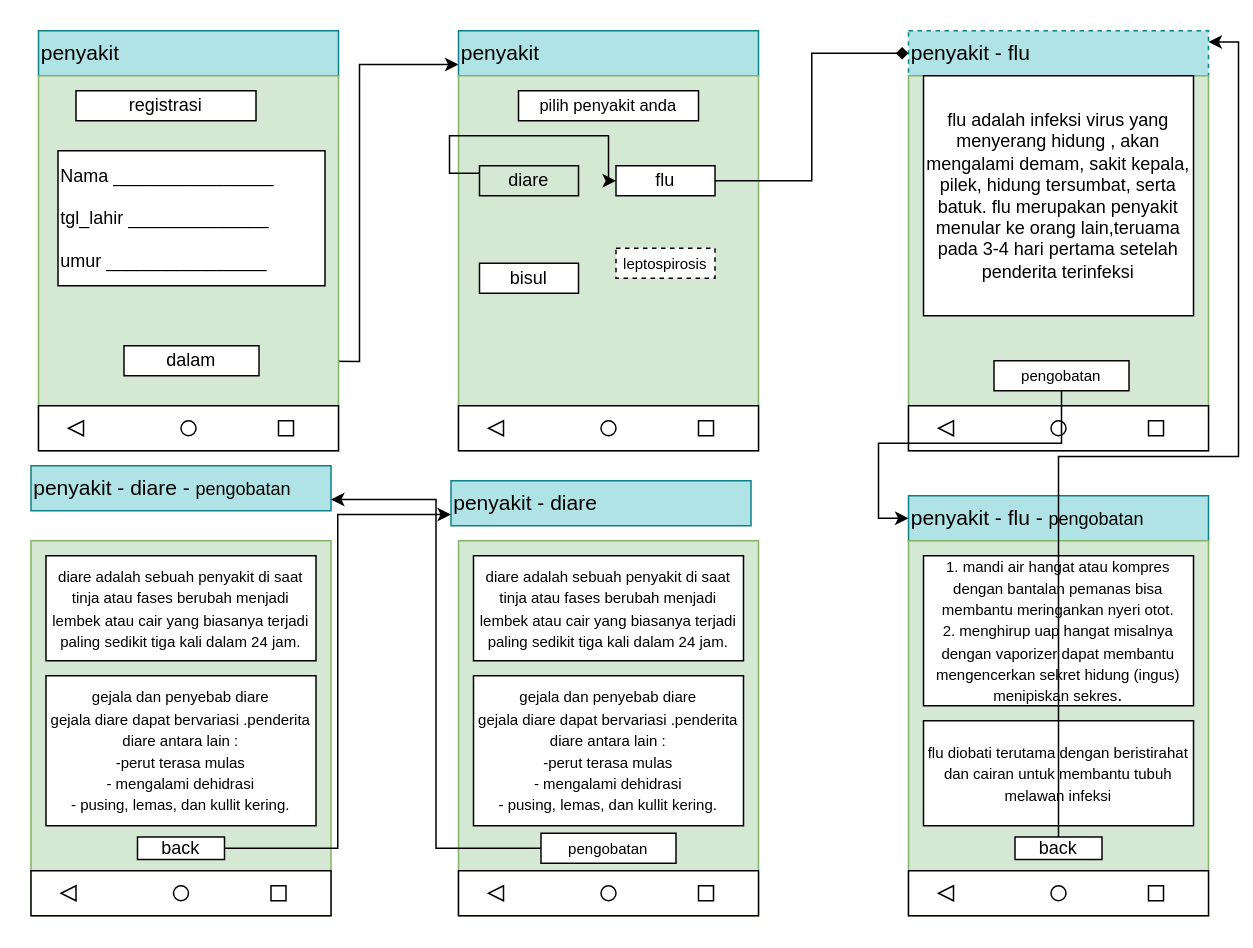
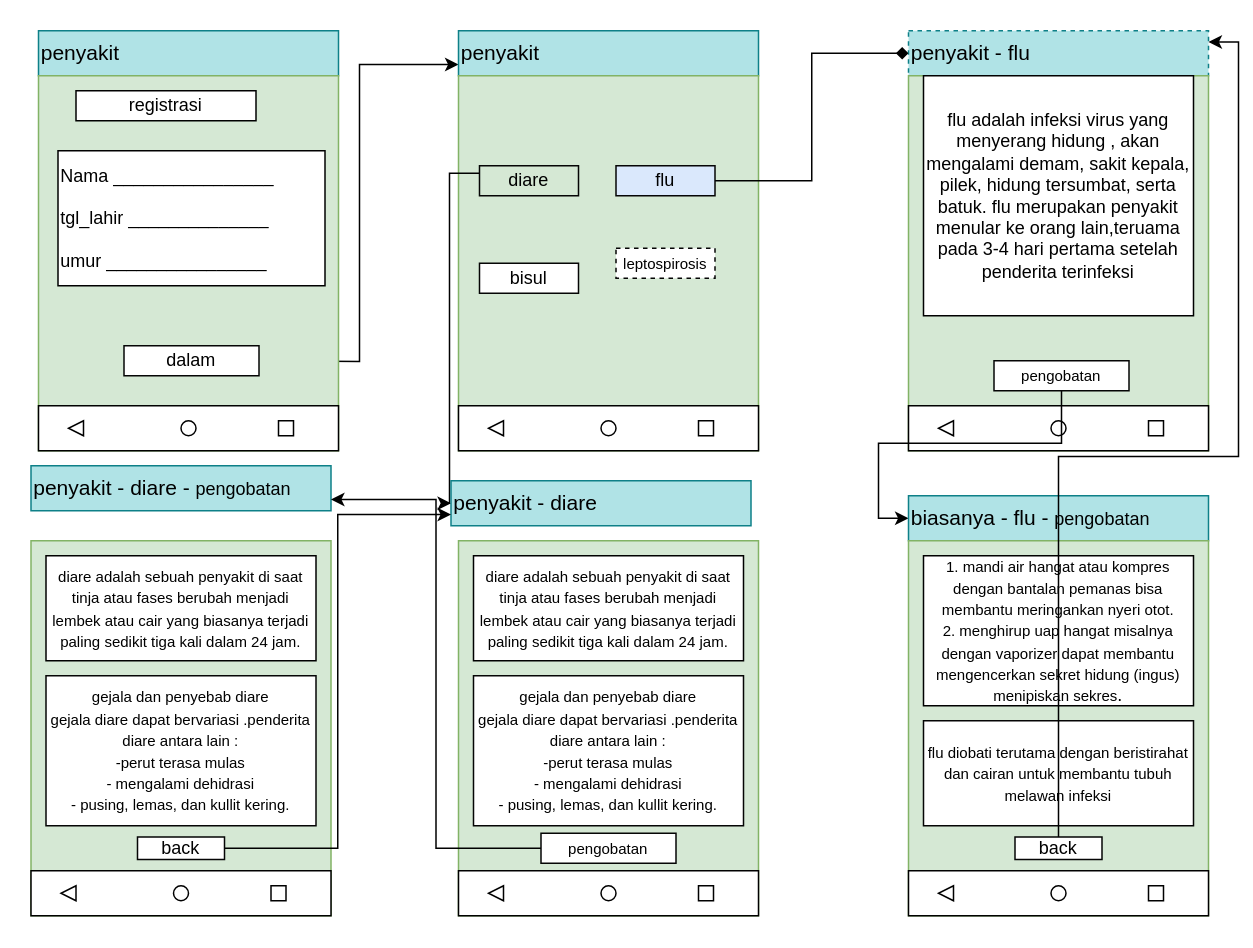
  <mxCell id="0" />
  <mxCell id="1" parent="0" />
  <mxCell id="2" style="edgeStyle=orthogonalEdgeStyle;rounded=0;orthogonalLoop=1;jettySize=auto;html=1;entryX=0;entryY=0.75;entryDx=0;entryDy=0;" edge="1" parent="1" target="12"><mxGeometry relative="1" as="geometry"><mxPoint x="172" y="240" as="sourcePoint" /></mxGeometry></mxCell>
  <mxCell id="3" value="&lt;div align=&quot;left&quot;&gt;&lt;font style=&quot;font-size: 14px&quot;&gt;penyakit&lt;/font&gt;&lt;/div&gt;" style="rounded=0;whiteSpace=wrap;html=1;fillColor=#b0e3e6;strokeColor=#0e8088;align=left;" vertex="1" parent="1"><mxGeometry x="25" y="20" width="200" height="30" as="geometry" /></mxCell>
  <mxCell id="4" value="" style="rounded=0;whiteSpace=wrap;html=1;fillColor=#d5e8d4;strokeColor=#82b366;" vertex="1" parent="1"><mxGeometry x="25" y="50" width="200" height="250" as="geometry" /></mxCell>
  <mxCell id="5" value="" style="rounded=0;whiteSpace=wrap;html=1;" vertex="1" parent="1"><mxGeometry x="25" y="270" width="200" height="30" as="geometry" /></mxCell>
  <mxCell id="6" value="" style="triangle;whiteSpace=wrap;html=1;rotation=180;" vertex="1" parent="1"><mxGeometry x="45" y="280" width="10" height="10" as="geometry" /></mxCell>
  <mxCell id="7" value="" style="ellipse;whiteSpace=wrap;html=1;aspect=fixed;" vertex="1" parent="1"><mxGeometry x="120" y="280" width="10" height="10" as="geometry" /></mxCell>
  <mxCell id="8" value="" style="whiteSpace=wrap;html=1;aspect=fixed;" vertex="1" parent="1"><mxGeometry x="185" y="280" width="10" height="10" as="geometry" /></mxCell>
  <mxCell id="9" value="registrasi" style="rounded=0;whiteSpace=wrap;html=1;" vertex="1" parent="1"><mxGeometry x="50" y="60" width="120" height="20" as="geometry" /></mxCell>
  <mxCell id="10" value="&lt;div align=&quot;left&quot;&gt;Nama ________________&lt;/div&gt;&lt;div align=&quot;left&quot;&gt;&lt;br&gt;&lt;/div&gt;&lt;div align=&quot;left&quot;&gt;tgl_lahir ______________&lt;/div&gt;&lt;div align=&quot;left&quot;&gt;&lt;br&gt;&lt;/div&gt;&lt;div align=&quot;left&quot;&gt;umur ________________&lt;br&gt;&lt;/div&gt;" style="rounded=0;whiteSpace=wrap;html=1;align=left;" vertex="1" parent="1"><mxGeometry x="38" y="100" width="178" height="90" as="geometry" /></mxCell>
  <mxCell id="11" value="dalam" style="rounded=0;whiteSpace=wrap;html=1;strokeColor=#050505;fillColor=#FFFFFF;" vertex="1" parent="1"><mxGeometry x="82" y="230" width="90" height="20" as="geometry" /></mxCell>
  <mxCell id="12" value="&lt;div align=&quot;left&quot;&gt;&lt;font style=&quot;font-size: 14px&quot;&gt;penyakit&lt;/font&gt;&lt;/div&gt;" style="rounded=0;whiteSpace=wrap;html=1;fillColor=#b0e3e6;strokeColor=#0e8088;align=left;" vertex="1" parent="1"><mxGeometry x="305" y="20" width="200" height="30" as="geometry" /></mxCell>
  <mxCell id="13" value="" style="rounded=0;whiteSpace=wrap;html=1;fillColor=#d5e8d4;strokeColor=#82b366;" vertex="1" parent="1"><mxGeometry x="305" y="50" width="200" height="250" as="geometry" /></mxCell>
  <mxCell id="14" value="" style="rounded=0;whiteSpace=wrap;html=1;" vertex="1" parent="1"><mxGeometry x="305" y="270" width="200" height="30" as="geometry" /></mxCell>
  <mxCell id="15" value="" style="triangle;whiteSpace=wrap;html=1;rotation=180;" vertex="1" parent="1"><mxGeometry x="325" y="280" width="10" height="10" as="geometry" /></mxCell>
  <mxCell id="16" value="" style="ellipse;whiteSpace=wrap;html=1;aspect=fixed;" vertex="1" parent="1"><mxGeometry x="400" y="280" width="10" height="10" as="geometry" /></mxCell>
  <mxCell id="17" value="" style="whiteSpace=wrap;html=1;aspect=fixed;" vertex="1" parent="1"><mxGeometry x="465" y="280" width="10" height="10" as="geometry" /></mxCell>
- <mxCell id="18" value="&lt;font style=&quot;font-size: 11px&quot;&gt;pilih penyakit anda&lt;/font&gt;" style="rounded=0;whiteSpace=wrap;html=1;" vertex="1" parent="1"><mxGeometry x="345" y="60" width="120" height="20" as="geometry" /></mxCell>
  <mxCell id="19" value="&lt;div align=&quot;left&quot;&gt;&lt;font style=&quot;font-size: 14px&quot;&gt;penyakit - flu&lt;br&gt;&lt;/font&gt;&lt;/div&gt;" style="rounded=0;whiteSpace=wrap;html=1;fillColor=#b0e3e6;strokeColor=#0e8088;align=left;dashed=1;" vertex="1" parent="1"><mxGeometry x="605" y="20" width="200" height="30" as="geometry" /></mxCell>
  <mxCell id="20" value="" style="rounded=0;whiteSpace=wrap;html=1;fillColor=#d5e8d4;strokeColor=#82b366;" vertex="1" parent="1"><mxGeometry x="605" y="50" width="200" height="250" as="geometry" /></mxCell>
  <mxCell id="21" value="" style="rounded=0;whiteSpace=wrap;html=1;" vertex="1" parent="1"><mxGeometry x="605" y="270" width="200" height="30" as="geometry" /></mxCell>
  <mxCell id="22" value="" style="triangle;whiteSpace=wrap;html=1;rotation=180;" vertex="1" parent="1"><mxGeometry x="625" y="280" width="10" height="10" as="geometry" /></mxCell>
  <mxCell id="23" value="" style="ellipse;whiteSpace=wrap;html=1;aspect=fixed;" vertex="1" parent="1"><mxGeometry x="700" y="280" width="10" height="10" as="geometry" /></mxCell>
  <mxCell id="24" value="" style="whiteSpace=wrap;html=1;aspect=fixed;" vertex="1" parent="1"><mxGeometry x="765" y="280" width="10" height="10" as="geometry" /></mxCell>
  <mxCell id="25" value="flu adalah infeksi virus yang menyerang hidung , akan mengalami demam, sakit kepala, pilek, hidung tersumbat, serta batuk. flu merupakan penyakit menular ke orang lain,teruama pada 3-4 hari pertama setelah penderita terinfeksi" style="rounded=0;whiteSpace=wrap;html=1;" vertex="1" parent="1"><mxGeometry x="615" y="50" width="180" height="160" as="geometry" /></mxCell>
  <mxCell id="26" style="edgeStyle=orthogonalEdgeStyle;rounded=0;orthogonalLoop=1;jettySize=auto;html=1;entryX=0;entryY=0.5;entryDx=0;entryDy=0;" edge="1" parent="1" source="27" target="34"><mxGeometry relative="1" as="geometry" /></mxCell>
  <mxCell id="27" value="&lt;font style=&quot;font-size: 10px&quot;&gt;pengobatan&lt;/font&gt;" style="rounded=0;whiteSpace=wrap;html=1;strokeColor=#050505;fillColor=#FFFFFF;" vertex="1" parent="1"><mxGeometry x="662" y="240" width="90" height="20" as="geometry" /></mxCell>
- <mxCell id="28" style="edgeStyle=orthogonalEdgeStyle;rounded=0;orthogonalLoop=1;jettySize=auto;html=1;exitX=0;exitY=0.25;exitDx=0;exitDy=0;" edge="1" parent="1" source="29" target="31"><mxGeometry relative="1" as="geometry" /></mxCell>
+ <mxCell id="28" style="edgeStyle=orthogonalEdgeStyle;rounded=0;orthogonalLoop=1;jettySize=auto;html=1;entryX=0;entryY=0.5;entryDx=0;entryDy=0;exitX=0;exitY=0.25;exitDx=0;exitDy=0;" edge="1" parent="1" source="29" target="44"><mxGeometry relative="1" as="geometry" /></mxCell>
  <mxCell id="29" value="diare" style="rounded=0;whiteSpace=wrap;html=1;strokeColor=#050505;fillColor=#d5e8d4;" vertex="1" parent="1"><mxGeometry x="319" y="110" width="66" height="20" as="geometry" /></mxCell>
  <mxCell id="30" style="edgeStyle=orthogonalEdgeStyle;rounded=0;orthogonalLoop=1;jettySize=auto;html=1;entryX=0;entryY=0.5;entryDx=0;entryDy=0;endArrow=diamond;" edge="1" parent="1" source="31" target="19"><mxGeometry relative="1" as="geometry" /></mxCell>
- <mxCell id="31" value="flu" style="rounded=0;whiteSpace=wrap;html=1;strokeColor=#050505;fillColor=#FFFFFF;" vertex="1" parent="1"><mxGeometry x="410" y="110" width="66" height="20" as="geometry" /></mxCell>
+ <mxCell id="31" value="flu" style="rounded=0;whiteSpace=wrap;html=1;strokeColor=#050505;fillColor=#dae8fc;" vertex="1" parent="1"><mxGeometry x="410" y="110" width="66" height="20" as="geometry" /></mxCell>
  <mxCell id="32" value="bisul" style="rounded=0;whiteSpace=wrap;html=1;strokeColor=#050505;fillColor=#FFFFFF;" vertex="1" parent="1"><mxGeometry x="319" y="175" width="66" height="20" as="geometry" /></mxCell>
  <mxCell id="33" value="&lt;font style=&quot;font-size: 10px&quot;&gt;leptospirosis&lt;/font&gt;" style="rounded=0;whiteSpace=wrap;html=1;strokeColor=#050505;fillColor=#FFFFFF;dashed=1;" vertex="1" parent="1"><mxGeometry x="410" y="165" width="66" height="20" as="geometry" /></mxCell>
- <mxCell id="34" value="&lt;div align=&quot;left&quot;&gt;&lt;font style=&quot;font-size: 14px&quot;&gt;penyakit - flu - &lt;font style=&quot;font-size: 12px&quot;&gt;pengobatan&lt;/font&gt;&lt;br&gt;&lt;/font&gt;&lt;/div&gt;" style="rounded=0;whiteSpace=wrap;html=1;fillColor=#b0e3e6;strokeColor=#0e8088;align=left;" vertex="1" parent="1"><mxGeometry x="605" y="330" width="200" height="30" as="geometry" /></mxCell>
+ <mxCell id="34" value="&lt;div align=&quot;left&quot;&gt;&lt;font style=&quot;font-size: 14px&quot;&gt;biasanya - flu - &lt;font style=&quot;font-size: 12px&quot;&gt;pengobatan&lt;/font&gt;&lt;br&gt;&lt;/font&gt;&lt;/div&gt;" style="rounded=0;whiteSpace=wrap;html=1;fillColor=#b0e3e6;strokeColor=#0e8088;align=left;" vertex="1" parent="1"><mxGeometry x="605" y="330" width="200" height="30" as="geometry" /></mxCell>
  <mxCell id="35" value="" style="rounded=0;whiteSpace=wrap;html=1;fillColor=#d5e8d4;strokeColor=#82b366;" vertex="1" parent="1"><mxGeometry x="605" y="360" width="200" height="250" as="geometry" /></mxCell>
  <mxCell id="36" value="" style="rounded=0;whiteSpace=wrap;html=1;" vertex="1" parent="1"><mxGeometry x="605" y="580" width="200" height="30" as="geometry" /></mxCell>
  <mxCell id="37" value="" style="triangle;whiteSpace=wrap;html=1;rotation=180;" vertex="1" parent="1"><mxGeometry x="625" y="590" width="10" height="10" as="geometry" /></mxCell>
  <mxCell id="38" value="" style="ellipse;whiteSpace=wrap;html=1;aspect=fixed;" vertex="1" parent="1"><mxGeometry x="700" y="590" width="10" height="10" as="geometry" /></mxCell>
  <mxCell id="39" value="" style="whiteSpace=wrap;html=1;aspect=fixed;" vertex="1" parent="1"><mxGeometry x="765" y="590" width="10" height="10" as="geometry" /></mxCell>
  <mxCell id="40" value="&lt;div&gt;&lt;font style=&quot;font-size: 10px&quot;&gt;1. mandi air hangat atau kompres dengan bantalan pemanas bisa membantu meringankan nyeri otot.&lt;/font&gt;&lt;/div&gt;&lt;div&gt;&lt;font style=&quot;font-size: 10px&quot;&gt;2. menghirup uap hangat misalnya dengan vaporizer dapat membantu mengencerkan sekret hidung (ingus) menipiskan sekres&lt;/font&gt;.&lt;br&gt;&lt;/div&gt;" style="rounded=0;whiteSpace=wrap;html=1;" vertex="1" parent="1"><mxGeometry x="615" y="370" width="180" height="100" as="geometry" /></mxCell>
  <mxCell id="41" value="&lt;font style=&quot;font-size: 10px&quot;&gt;flu diobati terutama dengan beristirahat dan cairan untuk membantu tubuh melawan infeksi&lt;/font&gt;" style="rounded=0;whiteSpace=wrap;html=1;strokeColor=#050505;fillColor=#FFFFFF;" vertex="1" parent="1"><mxGeometry x="615" y="480" width="180" height="70" as="geometry" /></mxCell>
  <mxCell id="42" style="edgeStyle=orthogonalEdgeStyle;rounded=0;orthogonalLoop=1;jettySize=auto;html=1;entryX=1;entryY=0.25;entryDx=0;entryDy=0;" edge="1" parent="1" source="43" target="19"><mxGeometry relative="1" as="geometry" /></mxCell>
  <mxCell id="43" value="back" style="rounded=0;whiteSpace=wrap;html=1;strokeColor=#050505;fillColor=#FFFFFF;" vertex="1" parent="1"><mxGeometry x="676" y="557.5" width="58" height="15" as="geometry" /></mxCell>
  <mxCell id="44" value="&lt;div align=&quot;left&quot;&gt;&lt;font style=&quot;font-size: 14px&quot;&gt;penyakit - diare &lt;br&gt;&lt;/font&gt;&lt;/div&gt;" style="rounded=0;whiteSpace=wrap;html=1;fillColor=#b0e3e6;strokeColor=#0e8088;align=left;" vertex="1" parent="1"><mxGeometry x="300" y="320" width="200" height="30" as="geometry" /></mxCell>
  <mxCell id="45" value="" style="rounded=0;whiteSpace=wrap;html=1;fillColor=#d5e8d4;strokeColor=#82b366;" vertex="1" parent="1"><mxGeometry x="305" y="360" width="200" height="250" as="geometry" /></mxCell>
  <mxCell id="46" value="" style="rounded=0;whiteSpace=wrap;html=1;" vertex="1" parent="1"><mxGeometry x="305" y="580" width="200" height="30" as="geometry" /></mxCell>
  <mxCell id="47" value="" style="triangle;whiteSpace=wrap;html=1;rotation=180;" vertex="1" parent="1"><mxGeometry x="325" y="590" width="10" height="10" as="geometry" /></mxCell>
  <mxCell id="48" value="" style="ellipse;whiteSpace=wrap;html=1;aspect=fixed;" vertex="1" parent="1"><mxGeometry x="400" y="590" width="10" height="10" as="geometry" /></mxCell>
  <mxCell id="49" value="" style="whiteSpace=wrap;html=1;aspect=fixed;" vertex="1" parent="1"><mxGeometry x="465" y="590" width="10" height="10" as="geometry" /></mxCell>
  <mxCell id="50" value="&lt;font style=&quot;font-size: 10px&quot;&gt;diare adalah sebuah penyakit di saat tinja atau fases berubah menjadi lembek atau cair yang biasanya terjadi paling sedikit tiga kali dalam 24 jam.&lt;/font&gt;" style="rounded=0;whiteSpace=wrap;html=1;" vertex="1" parent="1"><mxGeometry x="315" y="370" width="180" height="70" as="geometry" /></mxCell>
  <mxCell id="51" value="&lt;div&gt;&lt;font style=&quot;font-size: 10px&quot;&gt;gejala dan penyebab diare&lt;/font&gt;&lt;/div&gt;&lt;div&gt;&lt;font style=&quot;font-size: 10px&quot;&gt;gejala diare dapat bervariasi .penderita diare antara lain : &lt;/font&gt;&lt;br&gt;&lt;/div&gt;&lt;div&gt;&lt;font style=&quot;font-size: 10px&quot;&gt;-perut terasa mulas&lt;/font&gt;&lt;/div&gt;&lt;div&gt;&lt;font style=&quot;font-size: 10px&quot;&gt;- mengalami dehidrasi&lt;/font&gt;&lt;/div&gt;&lt;div&gt;&lt;font style=&quot;font-size: 10px&quot;&gt;- pusing, lemas, dan kullit &lt;/font&gt;&lt;font style=&quot;font-size: 10px&quot;&gt;kering.&lt;/font&gt;&lt;br&gt;&lt;/div&gt;" style="rounded=0;whiteSpace=wrap;html=1;strokeColor=#050505;fillColor=#FFFFFF;" vertex="1" parent="1"><mxGeometry x="315" y="450" width="180" height="100" as="geometry" /></mxCell>
  <mxCell id="52" value="&lt;div align=&quot;left&quot;&gt;&lt;font style=&quot;font-size: 14px&quot;&gt;penyakit - diare - &lt;font style=&quot;font-size: 12px&quot;&gt;pengobatan&lt;/font&gt; &lt;br&gt;&lt;/font&gt;&lt;/div&gt;" style="rounded=0;whiteSpace=wrap;html=1;fillColor=#b0e3e6;strokeColor=#0e8088;align=left;" vertex="1" parent="1"><mxGeometry x="20" y="310" width="200" height="30" as="geometry" /></mxCell>
  <mxCell id="53" value="" style="rounded=0;whiteSpace=wrap;html=1;fillColor=#d5e8d4;strokeColor=#82b366;" vertex="1" parent="1"><mxGeometry x="20" y="360" width="200" height="250" as="geometry" /></mxCell>
  <mxCell id="54" value="" style="rounded=0;whiteSpace=wrap;html=1;" vertex="1" parent="1"><mxGeometry x="20" y="580" width="200" height="30" as="geometry" /></mxCell>
  <mxCell id="55" value="" style="triangle;whiteSpace=wrap;html=1;rotation=180;" vertex="1" parent="1"><mxGeometry x="40" y="590" width="10" height="10" as="geometry" /></mxCell>
  <mxCell id="56" value="" style="ellipse;whiteSpace=wrap;html=1;aspect=fixed;" vertex="1" parent="1"><mxGeometry x="115" y="590" width="10" height="10" as="geometry" /></mxCell>
  <mxCell id="57" value="" style="whiteSpace=wrap;html=1;aspect=fixed;" vertex="1" parent="1"><mxGeometry x="180" y="590" width="10" height="10" as="geometry" /></mxCell>
  <mxCell id="58" value="&lt;font style=&quot;font-size: 10px&quot;&gt;diare adalah sebuah penyakit di saat tinja atau fases berubah menjadi lembek atau cair yang biasanya terjadi paling sedikit tiga kali dalam 24 jam.&lt;/font&gt;" style="rounded=0;whiteSpace=wrap;html=1;" vertex="1" parent="1"><mxGeometry x="30" y="370" width="180" height="70" as="geometry" /></mxCell>
  <mxCell id="59" value="&lt;div&gt;&lt;font style=&quot;font-size: 10px&quot;&gt;gejala dan penyebab diare&lt;/font&gt;&lt;/div&gt;&lt;div&gt;&lt;font style=&quot;font-size: 10px&quot;&gt;gejala diare dapat bervariasi .penderita diare antara lain : &lt;/font&gt;&lt;br&gt;&lt;/div&gt;&lt;div&gt;&lt;font style=&quot;font-size: 10px&quot;&gt;-perut terasa mulas&lt;/font&gt;&lt;/div&gt;&lt;div&gt;&lt;font style=&quot;font-size: 10px&quot;&gt;- mengalami dehidrasi&lt;/font&gt;&lt;/div&gt;&lt;div&gt;&lt;font style=&quot;font-size: 10px&quot;&gt;- pusing, lemas, dan kullit &lt;/font&gt;&lt;font style=&quot;font-size: 10px&quot;&gt;kering.&lt;/font&gt;&lt;br&gt;&lt;/div&gt;" style="rounded=0;whiteSpace=wrap;html=1;strokeColor=#050505;fillColor=#FFFFFF;" vertex="1" parent="1"><mxGeometry x="30" y="450" width="180" height="100" as="geometry" /></mxCell>
  <mxCell id="60" style="edgeStyle=orthogonalEdgeStyle;rounded=0;orthogonalLoop=1;jettySize=auto;html=1;entryX=0;entryY=0.75;entryDx=0;entryDy=0;" edge="1" parent="1" source="61" target="44"><mxGeometry relative="1" as="geometry" /></mxCell>
  <mxCell id="61" value="back" style="rounded=0;whiteSpace=wrap;html=1;strokeColor=#050505;fillColor=#FFFFFF;" vertex="1" parent="1"><mxGeometry x="91" y="557.5" width="58" height="15" as="geometry" /></mxCell>
  <mxCell id="62" style="edgeStyle=orthogonalEdgeStyle;rounded=0;orthogonalLoop=1;jettySize=auto;html=1;entryX=1;entryY=0.75;entryDx=0;entryDy=0;" edge="1" parent="1" source="63" target="52"><mxGeometry relative="1" as="geometry" /></mxCell>
  <mxCell id="63" value="&lt;font style=&quot;font-size: 10px&quot;&gt;pengobatan&lt;/font&gt;" style="rounded=0;whiteSpace=wrap;html=1;strokeColor=#050505;fillColor=#FFFFFF;" vertex="1" parent="1"><mxGeometry x="360" y="555" width="90" height="20" as="geometry" /></mxCell>
